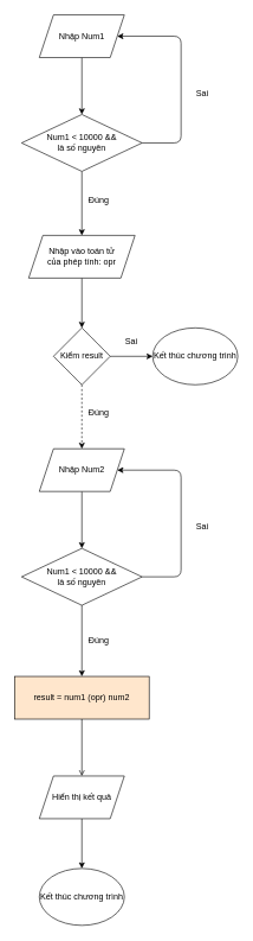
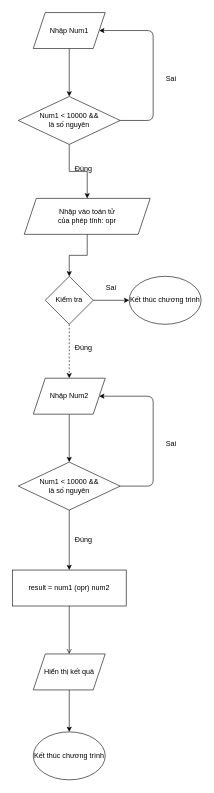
  <mxCell id="0" />
  <mxCell id="1" parent="0" />
  <mxCell id="2" value="" style="edgeStyle=orthogonalEdgeStyle;rounded=0;orthogonalLoop=1;jettySize=auto;html=1;" edge="1" parent="1" source="3" target="5"><mxGeometry relative="1" as="geometry" /></mxCell>
  <mxCell id="3" value="Nhập Num1" style="shape=parallelogram;perimeter=parallelogramPerimeter;whiteSpace=wrap;html=1;fixedSize=1;" vertex="1" parent="1"><mxGeometry x="55" y="20" width="120" height="60" as="geometry" /></mxCell>
  <mxCell id="4" value="" style="edgeStyle=orthogonalEdgeStyle;rounded=0;orthogonalLoop=1;jettySize=auto;html=1;" edge="1" parent="1" source="5" target="8"><mxGeometry relative="1" as="geometry" /></mxCell>
  <mxCell id="5" value="Num1 &amp;lt; 10000 &amp;amp;&amp;amp;&lt;br&gt;là số nguyên" style="rhombus;whiteSpace=wrap;html=1;" vertex="1" parent="1"><mxGeometry x="30" y="160" width="170" height="80" as="geometry" /></mxCell>
  <mxCell id="6" value="" style="edgeStyle=elbowEdgeStyle;elbow=horizontal;endArrow=classic;html=1;exitX=1;exitY=0.5;exitDx=0;exitDy=0;" edge="1" parent="1" source="5" target="3"><mxGeometry width="50" height="50" relative="1" as="geometry"><mxPoint x="25" y="240" as="sourcePoint" /><mxPoint x="75" y="190" as="targetPoint" /><Array as="points"><mxPoint x="255" y="270" /></Array></mxGeometry></mxCell>
  <mxCell id="7" value="" style="edgeStyle=orthogonalEdgeStyle;rounded=0;orthogonalLoop=1;jettySize=auto;html=1;" edge="1" parent="1" source="8" target="11"><mxGeometry relative="1" as="geometry" /></mxCell>
- <mxCell id="8" value="Nhập vào toán tử&lt;br&gt;của phép tính: opr" style="shape=parallelogram;perimeter=parallelogramPerimeter;whiteSpace=wrap;html=1;fixedSize=1;" vertex="1" parent="1"><mxGeometry x="40" y="330" width="150" height="60" as="geometry" /></mxCell>
+ <mxCell id="8" value="Nhập vào toán tử&lt;br&gt;của phép tính: opr" style="shape=parallelogram;perimeter=parallelogramPerimeter;whiteSpace=wrap;html=1;fixedSize=1;" vertex="1" parent="1"><mxGeometry x="40" y="330" width="210" height="60" as="geometry" /></mxCell>
  <mxCell id="9" value="" style="edgeStyle=orthogonalEdgeStyle;rounded=0;orthogonalLoop=1;jettySize=auto;html=1;" edge="1" parent="1" source="11" target="12"><mxGeometry relative="1" as="geometry" /></mxCell>
  <mxCell id="10" value="" style="edgeStyle=orthogonalEdgeStyle;rounded=0;orthogonalLoop=1;jettySize=auto;html=1;dashed=1;" edge="1" parent="1" source="11" target="14"><mxGeometry relative="1" as="geometry" /></mxCell>
- <mxCell id="11" value="Kiểm result" style="rhombus;whiteSpace=wrap;html=1;" vertex="1" parent="1"><mxGeometry x="75" y="460" width="80" height="80" as="geometry" /></mxCell>
+ <mxCell id="11" value="Kiểm tra" style="rhombus;whiteSpace=wrap;html=1;" vertex="1" parent="1"><mxGeometry x="75" y="460" width="80" height="80" as="geometry" /></mxCell>
  <mxCell id="12" value="Kết thúc chương trình" style="ellipse;whiteSpace=wrap;html=1;" vertex="1" parent="1"><mxGeometry x="215" y="460" width="120" height="80" as="geometry" /></mxCell>
  <mxCell id="13" value="" style="edgeStyle=orthogonalEdgeStyle;rounded=0;orthogonalLoop=1;jettySize=auto;html=1;" edge="1" parent="1" source="14" target="16"><mxGeometry relative="1" as="geometry" /></mxCell>
  <mxCell id="14" value="Nhập Num2" style="shape=parallelogram;perimeter=parallelogramPerimeter;whiteSpace=wrap;html=1;fixedSize=1;" vertex="1" parent="1"><mxGeometry x="55" y="630" width="120" height="60" as="geometry" /></mxCell>
  <mxCell id="15" value="" style="edgeStyle=orthogonalEdgeStyle;rounded=0;orthogonalLoop=1;jettySize=auto;html=1;" edge="1" parent="1" source="16" target="19"><mxGeometry relative="1" as="geometry" /></mxCell>
  <mxCell id="16" value="Num1 &amp;lt; 10000 &amp;amp;&amp;amp;&lt;br&gt;là số nguyên" style="rhombus;whiteSpace=wrap;html=1;" vertex="1" parent="1"><mxGeometry x="30" y="770" width="170" height="80" as="geometry" /></mxCell>
  <mxCell id="17" value="" style="edgeStyle=elbowEdgeStyle;elbow=horizontal;endArrow=classic;html=1;exitX=1;exitY=0.5;exitDx=0;exitDy=0;" edge="1" parent="1" source="16"><mxGeometry width="50" height="50" relative="1" as="geometry"><mxPoint x="25" y="850" as="sourcePoint" /><mxPoint x="165" y="660" as="targetPoint" /><Array as="points"><mxPoint x="255" y="880" /></Array></mxGeometry></mxCell>
  <mxCell id="18" value="" style="edgeStyle=orthogonalEdgeStyle;rounded=0;orthogonalLoop=1;jettySize=auto;html=1;endArrow=open;" edge="1" parent="1" source="19" target="21"><mxGeometry relative="1" as="geometry" /></mxCell>
- <mxCell id="19" value="result = num1 (opr) num2" style="whiteSpace=wrap;html=1;fillColor=#ffe6cc;" vertex="1" parent="1"><mxGeometry x="20" y="950" width="190" height="60" as="geometry" /></mxCell>
+ <mxCell id="19" value="result = num1 (opr) num2" style="whiteSpace=wrap;html=1;" vertex="1" parent="1"><mxGeometry x="20" y="950" width="190" height="60" as="geometry" /></mxCell>
  <mxCell id="20" value="" style="edgeStyle=orthogonalEdgeStyle;rounded=0;orthogonalLoop=1;jettySize=auto;html=1;" edge="1" parent="1" source="21" target="22"><mxGeometry relative="1" as="geometry" /></mxCell>
  <mxCell id="21" value="Hiển thị kết quả" style="shape=parallelogram;perimeter=parallelogramPerimeter;whiteSpace=wrap;html=1;fixedSize=1;" vertex="1" parent="1"><mxGeometry x="55" y="1090" width="120" height="60" as="geometry" /></mxCell>
  <mxCell id="22" value="Kết thúc chương trình" style="ellipse;whiteSpace=wrap;html=1;" vertex="1" parent="1"><mxGeometry x="55" y="1220" width="120" height="80" as="geometry" /></mxCell>
  <mxCell id="23" value="Đúng" style="text;html=1;strokeColor=none;fillColor=none;align=center;verticalAlign=middle;whiteSpace=wrap;rounded=0;" vertex="1" parent="1"><mxGeometry x="119" y="890" width="40" height="20" as="geometry" /></mxCell>
  <mxCell id="24" value="Sai" style="text;html=1;strokeColor=none;fillColor=none;align=center;verticalAlign=middle;whiteSpace=wrap;rounded=0;" vertex="1" parent="1"><mxGeometry x="265" y="730" width="40" height="20" as="geometry" /></mxCell>
  <mxCell id="25" value="Đúng" style="text;html=1;strokeColor=none;fillColor=none;align=center;verticalAlign=middle;whiteSpace=wrap;rounded=0;" vertex="1" parent="1"><mxGeometry x="119" y="270" width="40" height="20" as="geometry" /></mxCell>
  <mxCell id="26" value="Sai" style="text;html=1;strokeColor=none;fillColor=none;align=center;verticalAlign=middle;whiteSpace=wrap;rounded=0;" vertex="1" parent="1"><mxGeometry x="165" y="470" width="40" height="20" as="geometry" /></mxCell>
  <mxCell id="27" value="Đúng" style="text;html=1;strokeColor=none;fillColor=none;align=center;verticalAlign=middle;whiteSpace=wrap;rounded=0;" vertex="1" parent="1"><mxGeometry x="119" y="570" width="40" height="20" as="geometry" /></mxCell>
  <mxCell id="28" value="Sai" style="text;html=1;strokeColor=none;fillColor=none;align=center;verticalAlign=middle;whiteSpace=wrap;rounded=0;" vertex="1" parent="1"><mxGeometry x="265" y="120" width="40" height="20" as="geometry" /></mxCell>
